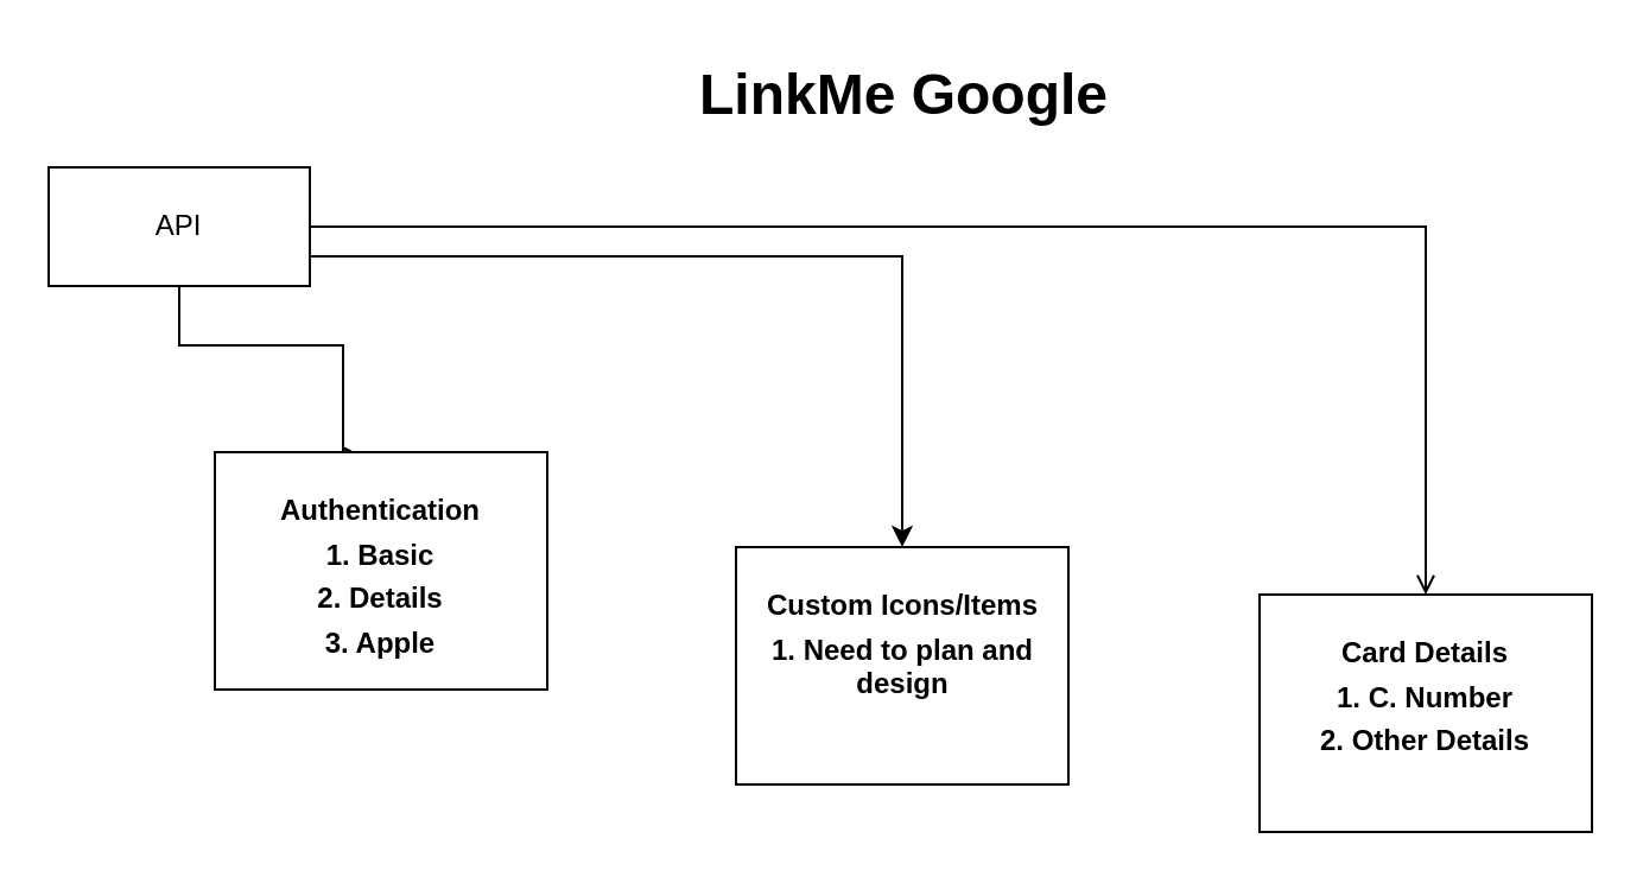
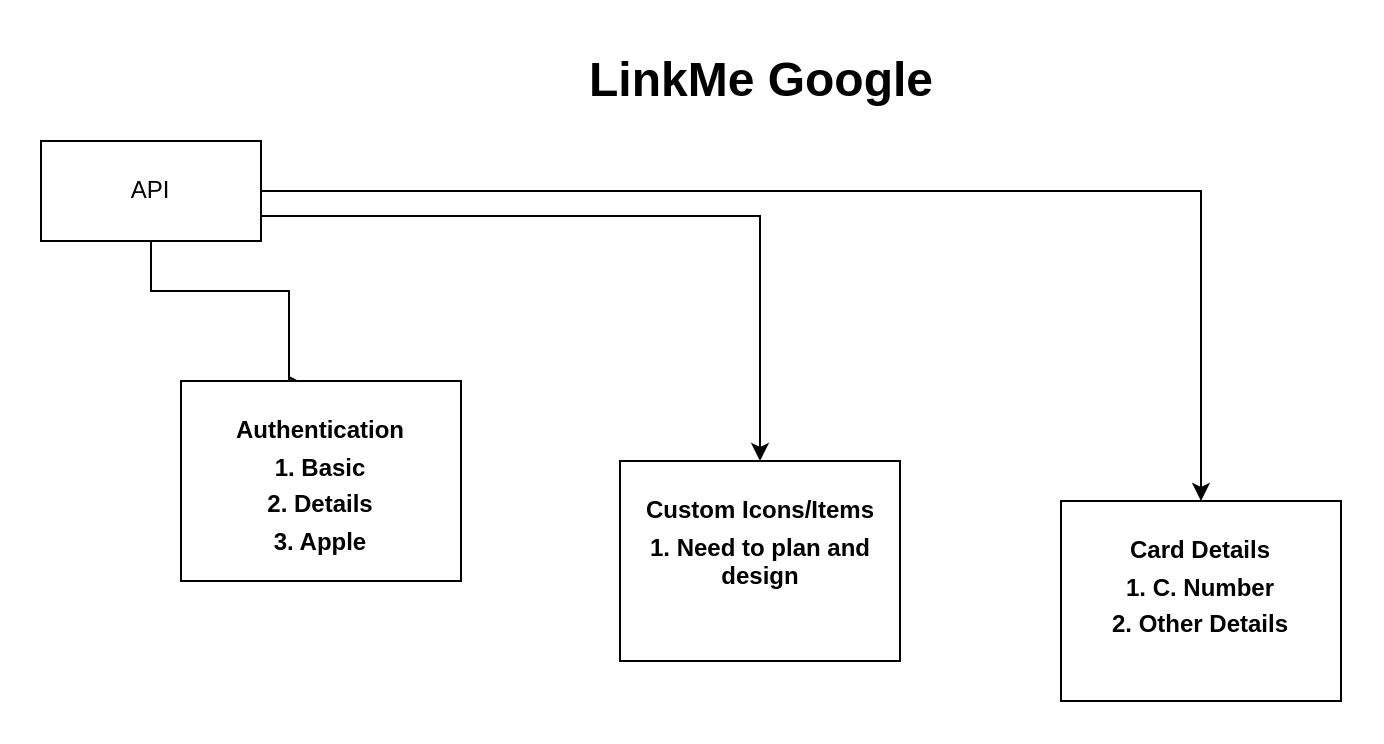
  <mxCell id="0" />
  <mxCell id="1" parent="0" />
  <mxCell id="2" value="LinkMe Google" style="text;strokeColor=none;fillColor=none;html=1;fontSize=24;fontStyle=1;verticalAlign=middle;align=center;" vertex="1" parent="1"><mxGeometry x="260" y="20" width="239" height="40" as="geometry" /></mxCell>
  <mxCell id="3" style="edgeStyle=orthogonalEdgeStyle;rounded=0;orthogonalLoop=1;jettySize=auto;html=1;exitX=0.5;exitY=1;exitDx=0;exitDy=0;entryX=0.45;entryY=0.02;entryDx=0;entryDy=0;entryPerimeter=0;" edge="1" parent="1" source="6" target="7"><mxGeometry relative="1" as="geometry"><Array as="points"><mxPoint x="75" y="145" /><mxPoint x="144" y="145" /></Array></mxGeometry></mxCell>
  <mxCell id="4" style="edgeStyle=orthogonalEdgeStyle;rounded=0;orthogonalLoop=1;jettySize=auto;html=1;exitX=1;exitY=0.75;exitDx=0;exitDy=0;entryX=0.5;entryY=0;entryDx=0;entryDy=0;" edge="1" parent="1" source="6" target="8"><mxGeometry relative="1" as="geometry"><mxPoint x="350" y="160" as="targetPoint" /></mxGeometry></mxCell>
- <mxCell id="5" style="edgeStyle=orthogonalEdgeStyle;rounded=0;orthogonalLoop=1;jettySize=auto;html=1;exitX=1;exitY=0.5;exitDx=0;exitDy=0;entryX=0.5;entryY=0;entryDx=0;entryDy=0;endArrow=open;" edge="1" parent="1" source="6" target="9"><mxGeometry relative="1" as="geometry" /></mxCell>
+ <mxCell id="5" style="edgeStyle=orthogonalEdgeStyle;rounded=0;orthogonalLoop=1;jettySize=auto;html=1;exitX=1;exitY=0.5;exitDx=0;exitDy=0;entryX=0.5;entryY=0;entryDx=0;entryDy=0;" edge="1" parent="1" source="6" target="9"><mxGeometry relative="1" as="geometry" /></mxCell>
  <mxCell id="6" value="API" style="html=1;whiteSpace=wrap;" vertex="1" parent="1"><mxGeometry x="20" y="70" width="110" height="50" as="geometry" /></mxCell>
  <mxCell id="7" value="&lt;p style=&quot;margin: 4px 0px 0px;&quot;&gt;&lt;br&gt;&lt;b&gt;Authentication&lt;/b&gt;&lt;/p&gt;&lt;p style=&quot;margin: 4px 0px 0px;&quot;&gt;&lt;b&gt;1. Basic&lt;/b&gt;&lt;/p&gt;&lt;p style=&quot;margin: 4px 0px 0px;&quot;&gt;&lt;b&gt;2. Details&lt;/b&gt;&lt;/p&gt;&lt;p style=&quot;margin: 4px 0px 0px;&quot;&gt;&lt;b&gt;3. Apple&lt;/b&gt;&lt;/p&gt;" style="verticalAlign=top;align=center;overflow=fill;fontSize=12;fontFamily=Helvetica;html=1;whiteSpace=wrap;" vertex="1" parent="1"><mxGeometry x="90" y="190" width="140" height="100" as="geometry" /></mxCell>
  <mxCell id="8" value="&lt;p style=&quot;margin:0px;margin-top:4px;text-align:center;&quot;&gt;&lt;br&gt;&lt;b&gt;Custom Icons/Items&lt;/b&gt;&lt;/p&gt;&lt;p style=&quot;margin:0px;margin-top:4px;text-align:center;&quot;&gt;&lt;b&gt;1. Need to plan and design&lt;/b&gt;&lt;/p&gt;" style="verticalAlign=top;align=left;overflow=fill;fontSize=12;fontFamily=Helvetica;html=1;whiteSpace=wrap;" vertex="1" parent="1"><mxGeometry x="309.5" y="230" width="140" height="100" as="geometry" /></mxCell>
  <mxCell id="9" value="&lt;p style=&quot;margin:0px;margin-top:4px;text-align:center;&quot;&gt;&lt;br&gt;&lt;b&gt;Card Details&lt;/b&gt;&lt;/p&gt;&lt;p style=&quot;margin:0px;margin-top:4px;text-align:center;&quot;&gt;&lt;b&gt;1. C. Number&lt;/b&gt;&lt;/p&gt;&lt;p style=&quot;margin:0px;margin-top:4px;text-align:center;&quot;&gt;&lt;b&gt;2. Other Details&lt;/b&gt;&lt;/p&gt;" style="verticalAlign=top;align=left;overflow=fill;fontSize=12;fontFamily=Helvetica;html=1;whiteSpace=wrap;" vertex="1" parent="1"><mxGeometry x="530" y="250" width="140" height="100" as="geometry" /></mxCell>
